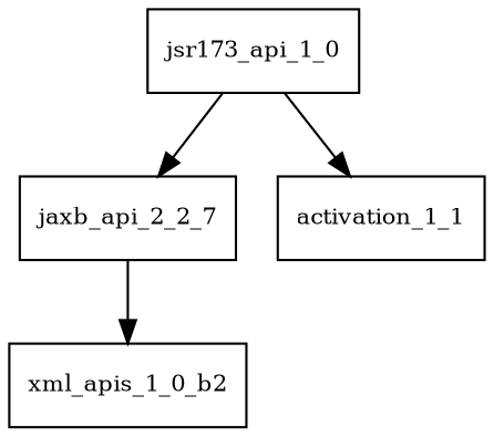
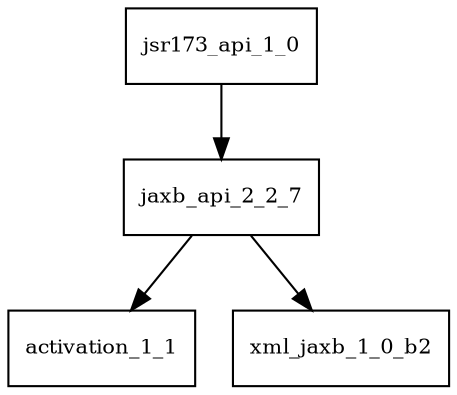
  digraph {
    node [fontsize=10.0 shape=box]
    jaxb_api_2_2_7
    activation_1_1
-   xml_apis_1_0_b2
+   xml_apis_1_0_b2 [label=xml_jaxb_1_0_b2]
    jsr173_api_1_0
-   jsr173_api_1_0 -> activation_1_1
+   jaxb_api_2_2_7 -> activation_1_1
    jaxb_api_2_2_7 -> xml_apis_1_0_b2
    jsr173_api_1_0 -> jaxb_api_2_2_7
  }
